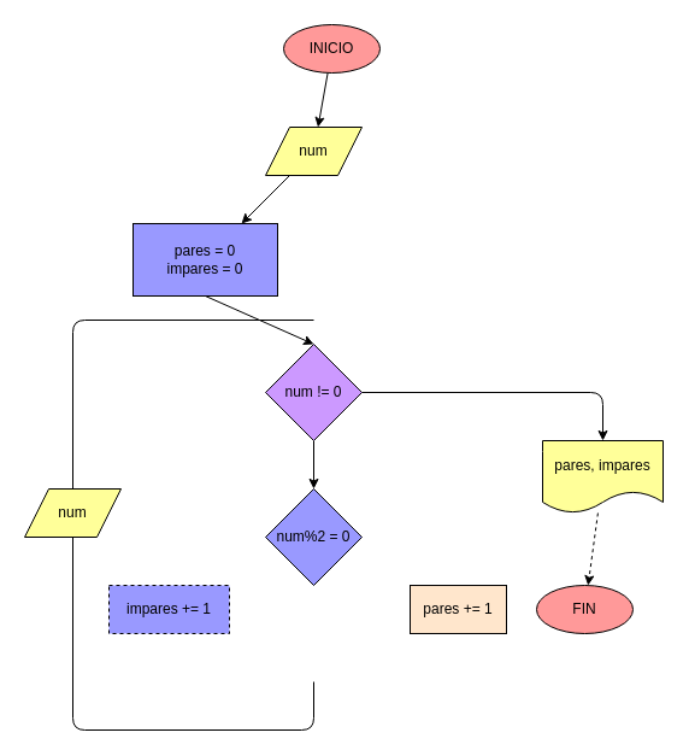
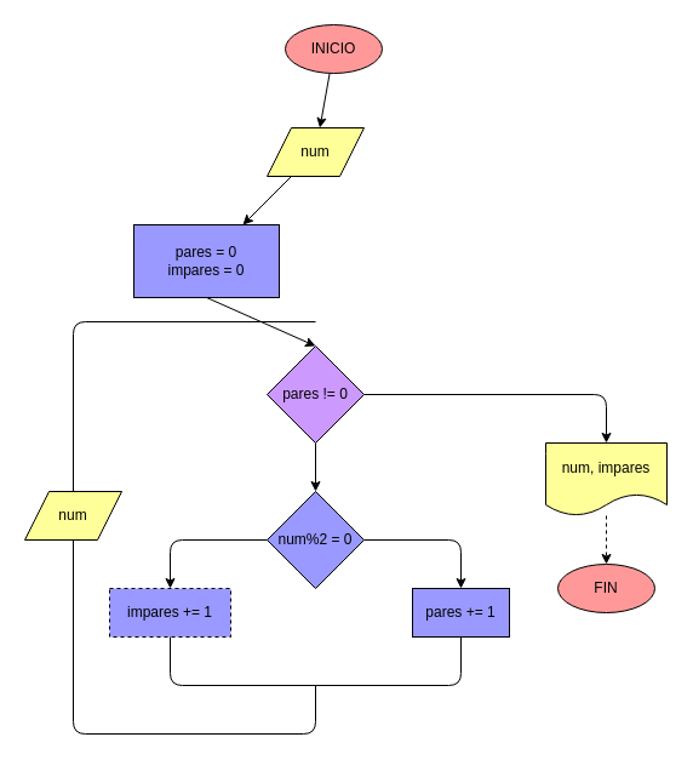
  <mxCell id="0" />
  <mxCell id="1" parent="0" />
  <mxCell id="2" value="" style="edgeStyle=none;html=1;strokeColor=#000000;fontColor=#000000;" edge="1" parent="1" source="3" target="5"><mxGeometry relative="1" as="geometry" /></mxCell>
  <mxCell id="3" value="INICIO" style="ellipse;whiteSpace=wrap;html=1;fillColor=#FF9999;strokeColor=#000000;fontColor=#000000;" vertex="1" parent="1"><mxGeometry x="235" y="20" width="80" height="40" as="geometry" /></mxCell>
  <mxCell id="4" value="" style="edgeStyle=none;html=1;strokeColor=#000000;fontColor=#000000;" edge="1" parent="1" source="5" target="14"><mxGeometry relative="1" as="geometry" /></mxCell>
  <mxCell id="5" value="num" style="shape=parallelogram;perimeter=parallelogramPerimeter;whiteSpace=wrap;html=1;fixedSize=1;fillColor=#FFFF99;strokeColor=#000000;fontColor=#000000;" vertex="1" parent="1"><mxGeometry x="220" y="105" width="80" height="40" as="geometry" /></mxCell>
  <mxCell id="6" value="" style="edgeStyle=none;html=1;strokeColor=#000000;fontColor=#000000;" edge="1" parent="1" source="8" target="11"><mxGeometry relative="1" as="geometry" /></mxCell>
  <mxCell id="7" value="" style="edgeStyle=none;html=1;endArrow=classic;endFill=1;entryX=0.5;entryY=0;entryDx=0;entryDy=0;strokeColor=#000000;fontColor=#000000;" edge="1" parent="1" source="8" target="21"><mxGeometry relative="1" as="geometry"><Array as="points"><mxPoint x="500" y="325" /></Array></mxGeometry></mxCell>
- <mxCell id="8" value="num != 0" style="rhombus;whiteSpace=wrap;html=1;strokeColor=#000000;fontColor=#000000;fillColor=#CC99FF;" vertex="1" parent="1"><mxGeometry x="220" y="285" width="80" height="80" as="geometry" /></mxCell>
+ <mxCell id="8" value="pares != 0" style="rhombus;whiteSpace=wrap;html=1;strokeColor=#000000;fontColor=#000000;fillColor=#CC99FF;" vertex="1" parent="1"><mxGeometry x="220" y="285" width="80" height="80" as="geometry" /></mxCell>
+ <mxCell id="9" value="" style="edgeStyle=none;html=1;entryX=0.5;entryY=0;entryDx=0;entryDy=0;strokeColor=#000000;fontColor=#000000;" edge="1" parent="1" source="11" target="12"><mxGeometry relative="1" as="geometry"><Array as="points"><mxPoint x="380" y="445" /></Array></mxGeometry></mxCell>
+ <mxCell id="10" style="edgeStyle=none;html=1;entryX=0.5;entryY=0;entryDx=0;entryDy=0;strokeColor=#000000;fontColor=#000000;" edge="1" parent="1" source="11" target="15"><mxGeometry relative="1" as="geometry"><Array as="points"><mxPoint x="140" y="445" /></Array></mxGeometry></mxCell>
  <mxCell id="11" value="num%2 = 0" style="rhombus;whiteSpace=wrap;html=1;strokeColor=#000000;fontColor=#000000;fillColor=#9999ff;" vertex="1" parent="1"><mxGeometry x="220" y="405" width="80" height="80" as="geometry" /></mxCell>
- <mxCell id="12" value="pares += 1" style="whiteSpace=wrap;html=1;strokeColor=#000000;fontColor=#000000;fillColor=#ffe6cc;" vertex="1" parent="1"><mxGeometry x="340" y="485" width="80" height="40" as="geometry" /></mxCell>
+ <mxCell id="12" value="pares += 1" style="whiteSpace=wrap;html=1;strokeColor=#000000;fontColor=#000000;fillColor=#9999FF;" vertex="1" parent="1"><mxGeometry x="340" y="485" width="80" height="40" as="geometry" /></mxCell>
  <mxCell id="13" style="edgeStyle=none;html=1;exitX=0.5;exitY=1;exitDx=0;exitDy=0;entryX=0.5;entryY=0;entryDx=0;entryDy=0;strokeColor=#000000;fontColor=#000000;" edge="1" parent="1" source="14" target="8"><mxGeometry relative="1" as="geometry" /></mxCell>
  <mxCell id="14" value="pares = 0&lt;br&gt;impares = 0" style="whiteSpace=wrap;html=1;strokeColor=#000000;fontColor=#000000;fillColor=#9999FF;" vertex="1" parent="1"><mxGeometry x="110" y="185" width="120" height="60" as="geometry" /></mxCell>
  <mxCell id="15" value="impares += 1" style="whiteSpace=wrap;html=1;strokeColor=#000000;fontColor=#000000;fillColor=#9999FF;dashed=1;" vertex="1" parent="1"><mxGeometry x="90" y="485" width="100" height="40" as="geometry" /></mxCell>
+ <mxCell id="16" value="" style="endArrow=none;html=1;entryX=0.5;entryY=1;entryDx=0;entryDy=0;exitX=0.5;exitY=1;exitDx=0;exitDy=0;strokeColor=#000000;fontColor=#000000;" edge="1" parent="1" source="15" target="12"><mxGeometry width="50" height="50" relative="1" as="geometry"><mxPoint x="250" y="635" as="sourcePoint" /><mxPoint x="360" y="545" as="targetPoint" /><Array as="points"><mxPoint x="140" y="565" /><mxPoint x="380" y="565" /></Array></mxGeometry></mxCell>
  <mxCell id="17" value="" style="edgeStyle=none;html=1;endArrow=none;endFill=0;strokeColor=#000000;fontColor=#000000;" edge="1" parent="1" source="19"><mxGeometry relative="1" as="geometry"><mxPoint x="260" y="565" as="targetPoint" /><Array as="points"><mxPoint x="60" y="605" /><mxPoint x="260" y="605" /></Array></mxGeometry></mxCell>
  <mxCell id="18" style="edgeStyle=none;html=1;exitX=0.5;exitY=0;exitDx=0;exitDy=0;endArrow=none;endFill=0;strokeColor=#000000;fontColor=#000000;" edge="1" parent="1" source="19"><mxGeometry relative="1" as="geometry"><mxPoint x="260" y="265" as="targetPoint" /><Array as="points"><mxPoint x="60" y="265" /></Array></mxGeometry></mxCell>
  <mxCell id="19" value="num" style="shape=parallelogram;perimeter=parallelogramPerimeter;whiteSpace=wrap;html=1;fixedSize=1;strokeColor=#000000;fontColor=#000000;fillColor=#FFFF99;" vertex="1" parent="1"><mxGeometry x="20" y="405" width="80" height="40" as="geometry" /></mxCell>
  <mxCell id="20" value="" style="edgeStyle=none;html=1;endArrow=classic;endFill=1;strokeColor=#000000;fontColor=#000000;dashed=1;" edge="1" parent="1" source="21" target="22"><mxGeometry relative="1" as="geometry" /></mxCell>
- <mxCell id="21" value="pares, impares" style="shape=document;whiteSpace=wrap;html=1;boundedLbl=1;strokeColor=#000000;fontColor=#000000;fillColor=#FFFF99;" vertex="1" parent="1"><mxGeometry x="450" y="365" width="100" height="60" as="geometry" /></mxCell>
- <mxCell id="22" value="FIN" style="ellipse;whiteSpace=wrap;html=1;fillColor=#FF9999;strokeColor=#000000;fontColor=#000000;" vertex="1" parent="1"><mxGeometry x="445" y="485" width="80" height="40" as="geometry" /></mxCell>
+ <mxCell id="21" value="num, impares" style="shape=document;whiteSpace=wrap;html=1;boundedLbl=1;strokeColor=#000000;fontColor=#000000;fillColor=#FFFF99;" vertex="1" parent="1"><mxGeometry x="450" y="365" width="100" height="60" as="geometry" /></mxCell>
+ <mxCell id="22" value="FIN" style="ellipse;whiteSpace=wrap;html=1;fillColor=#FF9999;strokeColor=#000000;fontColor=#000000;" vertex="1" parent="1"><mxGeometry x="460" y="465" width="80" height="40" as="geometry" /></mxCell>
